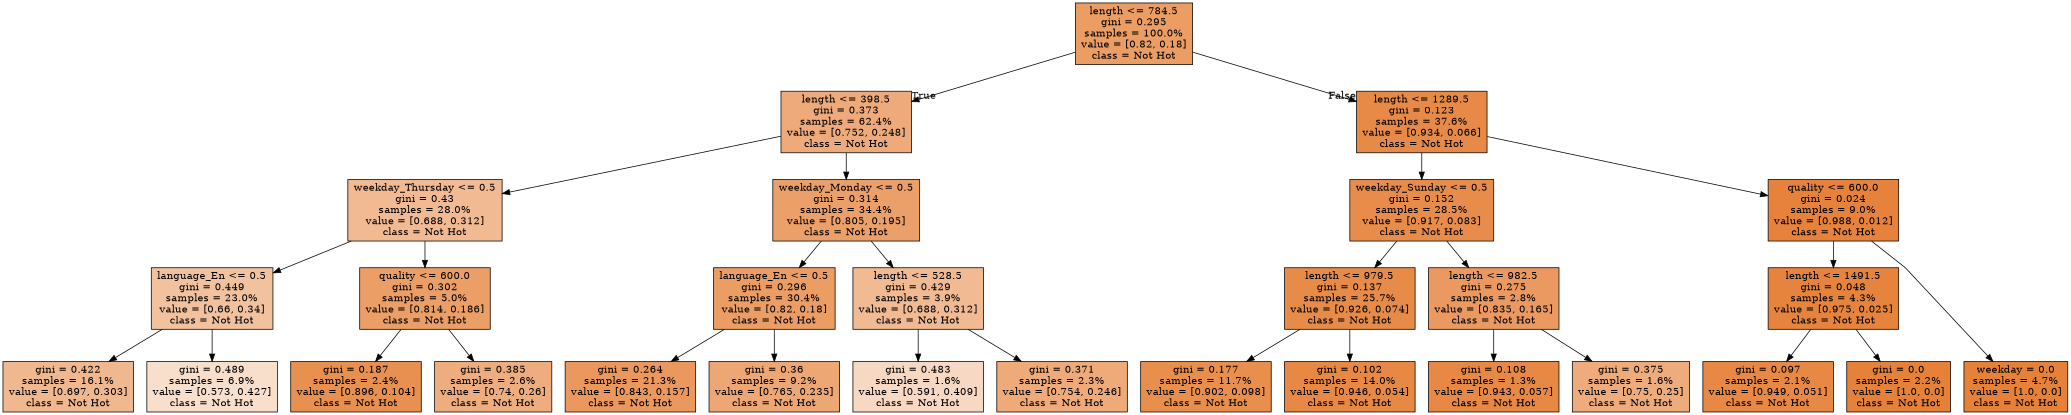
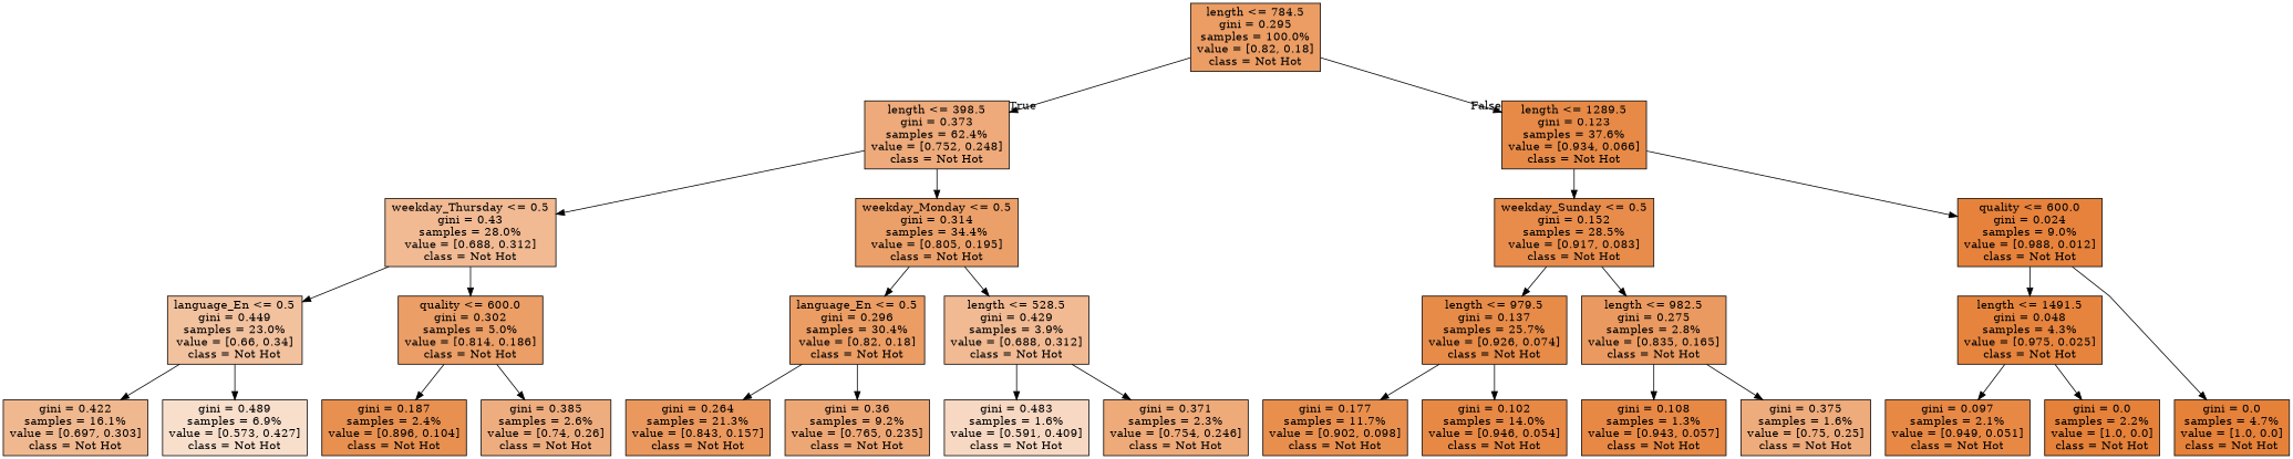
  digraph {
    ranksep=equally
    splines=polyline
    node [color=black fillcolor="#e58139c7" shape=box style=filled]
    n1 [label="length <= 784.5\ngini = 0.295\nsamples = 100.0%\nvalue = [0.82, 0.18]\nclass = Not Hot"]
    n2 [fillcolor="#e58139ab" label="length <= 398.5\ngini = 0.373\nsamples = 62.4%\nvalue = [0.752, 0.248]\nclass = Not Hot"]
    n3 [fillcolor="#e58139ed" label="length <= 1289.5\ngini = 0.123\nsamples = 37.6%\nvalue = [0.934, 0.066]\nclass = Not Hot"]
    n4 [fillcolor="#e581398b" label="weekday_Thursday <= 0.5\ngini = 0.43\nsamples = 28.0%\nvalue = [0.688, 0.312]\nclass = Not Hot"]
    n5 [fillcolor="#e58139c1" label="weekday_Monday <= 0.5\ngini = 0.314\nsamples = 34.4%\nvalue = [0.805, 0.195]\nclass = Not Hot"]
    n6 [fillcolor="#e58139e8" label="weekday_Sunday <= 0.5\ngini = 0.152\nsamples = 28.5%\nvalue = [0.917, 0.083]\nclass = Not Hot"]
    n7 [fillcolor="#e58139fc" label="quality <= 600.0\ngini = 0.024\nsamples = 9.0%\nvalue = [0.988, 0.012]\nclass = Not Hot"]
    n8 [fillcolor="#e581397c" label="language_En <= 0.5\ngini = 0.449\nsamples = 23.0%\nvalue = [0.66, 0.34]\nclass = Not Hot"]
    n9 [fillcolor="#e58139c5" label="quality <= 600.0\ngini = 0.302\nsamples = 5.0%\nvalue = [0.814, 0.186]\nclass = Not Hot"]
    n10 [label="language_En <= 0.5\ngini = 0.296\nsamples = 30.4%\nvalue = [0.82, 0.18]\nclass = Not Hot"]
    n11 [fillcolor="#e581398b" label="length <= 528.5\ngini = 0.429\nsamples = 3.9%\nvalue = [0.688, 0.312]\nclass = Not Hot"]
    n12 [fillcolor="#e58139eb" label="length <= 979.5\ngini = 0.137\nsamples = 25.7%\nvalue = [0.926, 0.074]\nclass = Not Hot"]
    n13 [fillcolor="#e58139cd" label="length <= 982.5\ngini = 0.275\nsamples = 2.8%\nvalue = [0.835, 0.165]\nclass = Not Hot"]
    n14 [fillcolor="#e58139f9" label="length <= 1491.5\ngini = 0.048\nsamples = 4.3%\nvalue = [0.975, 0.025]\nclass = Not Hot"]
    n15 [fillcolor="#e5813990" label="gini = 0.422\nsamples = 16.1%\nvalue = [0.697, 0.303]\nclass = Not Hot"]
    n16 [fillcolor="#e5813941" label="gini = 0.489\nsamples = 6.9%\nvalue = [0.573, 0.427]\nclass = Not Hot"]
    n17 [fillcolor="#e58139e1" label="gini = 0.187\nsamples = 2.4%\nvalue = [0.896, 0.104]\nclass = Not Hot"]
    n18 [fillcolor="#e58139a5" label="gini = 0.385\nsamples = 2.6%\nvalue = [0.74, 0.26]\nclass = Not Hot"]
    n19 [fillcolor="#e58139d0" label="gini = 0.264\nsamples = 21.3%\nvalue = [0.843, 0.157]\nclass = Not Hot"]
    n20 [fillcolor="#e58139b1" label="gini = 0.36\nsamples = 9.2%\nvalue = [0.765, 0.235]\nclass = Not Hot"]
    n21 [fillcolor="#e581394e" label="gini = 0.483\nsamples = 1.6%\nvalue = [0.591, 0.409]\nclass = Not Hot"]
    n22 [fillcolor="#e58139ac" label="gini = 0.371\nsamples = 2.3%\nvalue = [0.754, 0.246]\nclass = Not Hot"]
    n23 [fillcolor="#e58139e3" label="gini = 0.177\nsamples = 11.7%\nvalue = [0.902, 0.098]\nclass = Not Hot"]
    n24 [fillcolor="#e58139f0" label="gini = 0.102\nsamples = 14.0%\nvalue = [0.946, 0.054]\nclass = Not Hot"]
    n25 [fillcolor="#e58139f0" label="gini = 0.108\nsamples = 1.3%\nvalue = [0.943, 0.057]\nclass = Not Hot"]
    n26 [fillcolor="#e58139aa" label="gini = 0.375\nsamples = 1.6%\nvalue = [0.75, 0.25]\nclass = Not Hot"]
-   n27 [fillcolor="#e58139ff" label="weekday = 0.0\nsamples = 4.7%\nvalue = [1.0, 0.0]\nclass = Not Hot"]
+   n27 [fillcolor="#e58139ff" label="gini = 0.0\nsamples = 4.7%\nvalue = [1.0, 0.0]\nclass = Not Hot"]
    n28 [fillcolor="#e58139f1" label="gini = 0.097\nsamples = 2.1%\nvalue = [0.949, 0.051]\nclass = Not Hot"]
    n29 [fillcolor="#e58139ff" label="gini = 0.0\nsamples = 2.2%\nvalue = [1.0, 0.0]\nclass = Not Hot"]
    subgraph sub_1 {
      rank=same
      n1
    }
    subgraph sub_2 {
      rank=same
      n2
      n3
    }
    subgraph sub_3 {
      rank=same
      n4
      n5
      n6
      n7
    }
    subgraph sub_4 {
      rank=same
      n8
      n9
      n10
      n11
      n12
      n13
      n14
    }
    subgraph sub_5 {
      rank=same
      n15
      n16
      n17
      n18
      n19
      n20
      n21
      n22
      n23
      n24
      n25
      n26
      n27
      n28
      n29
    }
    n1 -> n2 [headlabel=True labelangle=45 labeldistance=2.5]
    n1 -> n3 [headlabel=False labelangle=-45 labeldistance=2.5]
    n2 -> n4
    n2 -> n5
    n3 -> n6
    n3 -> n7
    n4 -> n8
    n4 -> n9
    n5 -> n10
    n5 -> n11
    n6 -> n12
    n6 -> n13
    n7 -> n14
    n7 -> n27
    n8 -> n15
    n8 -> n16
    n9 -> n17
    n9 -> n18
    n10 -> n19
    n10 -> n20
    n11 -> n21
    n11 -> n22
    n12 -> n23
    n12 -> n24
    n13 -> n25
    n13 -> n26
    n14 -> n28
    n14 -> n29
  }
